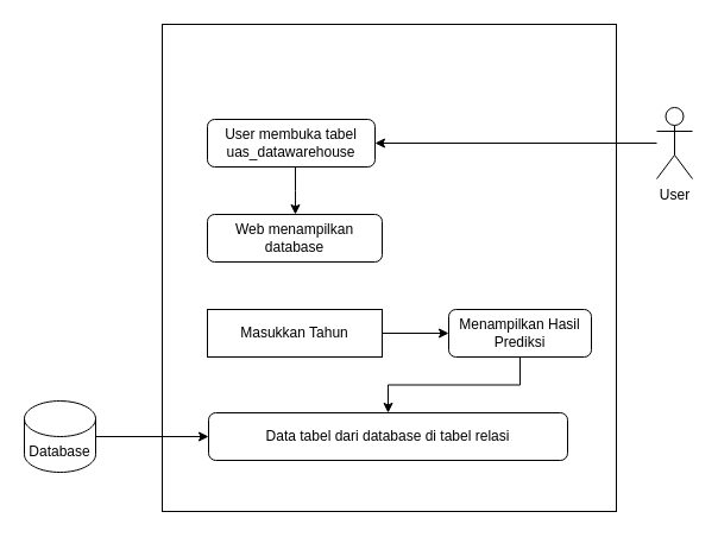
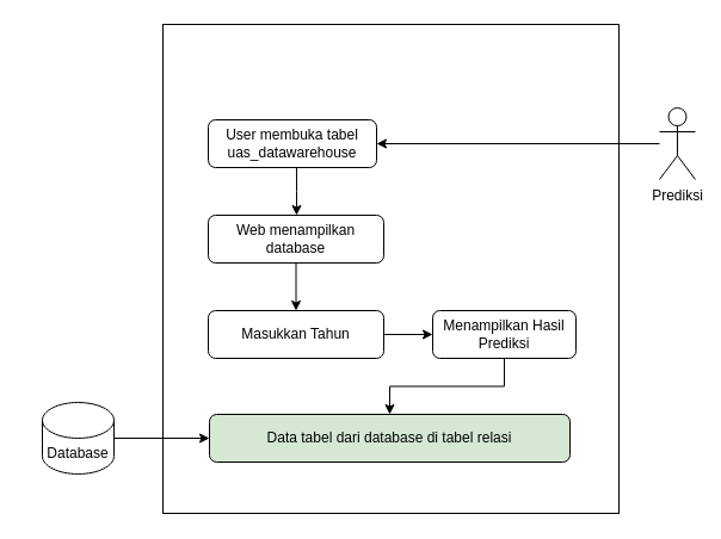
  <mxCell id="0" />
  <mxCell id="1" parent="0" />
  <mxCell id="2" value="" style="rounded=0;whiteSpace=wrap;html=1;" vertex="1" parent="1"><mxGeometry x="136" y="20" width="382" height="410" as="geometry" /></mxCell>
  <mxCell id="3" style="edgeStyle=orthogonalEdgeStyle;rounded=0;orthogonalLoop=1;jettySize=auto;html=1;entryX=1;entryY=0.5;entryDx=0;entryDy=0;" edge="1" parent="1" source="4" target="6"><mxGeometry relative="1" as="geometry" /></mxCell>
- <mxCell id="4" value="&lt;div&gt;User&lt;/div&gt;&lt;div&gt;&lt;br&gt;&lt;/div&gt;" style="shape=umlActor;verticalLabelPosition=bottom;verticalAlign=top;html=1;outlineConnect=0;" vertex="1" parent="1"><mxGeometry x="552" y="90" width="30" height="60" as="geometry" /></mxCell>
+ <mxCell id="4" value="&lt;div&gt;Prediksi&lt;/div&gt;&lt;div&gt;&lt;br&gt;&lt;/div&gt;" style="shape=umlActor;verticalLabelPosition=bottom;verticalAlign=top;html=1;outlineConnect=0;" vertex="1" parent="1"><mxGeometry x="552" y="90" width="30" height="60" as="geometry" /></mxCell>
  <mxCell id="5" style="edgeStyle=orthogonalEdgeStyle;rounded=0;orthogonalLoop=1;jettySize=auto;html=1;" edge="1" parent="1"><mxGeometry relative="1" as="geometry"><Array as="points"><mxPoint x="248" y="160" /><mxPoint x="248" y="160" /></Array><mxPoint x="247.966" y="140" as="sourcePoint" /><mxPoint x="247.966" y="180" as="targetPoint" /></mxGeometry></mxCell>
  <mxCell id="6" value="&lt;div&gt;User membuka tabel uas_datawarehouse&lt;/div&gt;" style="rounded=1;whiteSpace=wrap;html=1;" vertex="1" parent="1"><mxGeometry x="174" y="100" width="141" height="40" as="geometry" /></mxCell>
+ <mxCell id="7" style="edgeStyle=orthogonalEdgeStyle;rounded=0;orthogonalLoop=1;jettySize=auto;html=1;entryX=0.5;entryY=0;entryDx=0;entryDy=0;" edge="1" parent="1" source="8" target="10"><mxGeometry relative="1" as="geometry" /></mxCell>
  <mxCell id="8" value="Web menampilkan database" style="rounded=1;whiteSpace=wrap;html=1;" vertex="1" parent="1"><mxGeometry x="174" y="180" width="147" height="40" as="geometry" /></mxCell>
  <mxCell id="9" style="edgeStyle=orthogonalEdgeStyle;rounded=0;orthogonalLoop=1;jettySize=auto;html=1;entryX=0;entryY=0.5;entryDx=0;entryDy=0;" edge="1" parent="1" source="10" target="12"><mxGeometry relative="1" as="geometry" /></mxCell>
- <mxCell id="10" value="Masukkan Tahun" style="whiteSpace=wrap;html=1;rounded=0;" vertex="1" parent="1"><mxGeometry x="174" y="260" width="147" height="40" as="geometry" /></mxCell>
+ <mxCell id="10" value="Masukkan Tahun" style="rounded=1;whiteSpace=wrap;html=1;" vertex="1" parent="1"><mxGeometry x="174" y="260" width="147" height="40" as="geometry" /></mxCell>
  <mxCell id="11" style="edgeStyle=orthogonalEdgeStyle;rounded=0;orthogonalLoop=1;jettySize=auto;html=1;" edge="1" parent="1" source="12" target="15"><mxGeometry relative="1" as="geometry" /></mxCell>
- <mxCell id="12" value="Menampilkan Hasil Prediksi" style="rounded=1;whiteSpace=wrap;html=1;" vertex="1" parent="1"><mxGeometry x="377" y="260" width="120" height="40" as="geometry" /></mxCell>
+ <mxCell id="12" value="Menampilkan Hasil Prediksi" style="rounded=1;whiteSpace=wrap;html=1;" vertex="1" parent="1"><mxGeometry x="362" y="260" width="120" height="40" as="geometry" /></mxCell>
  <mxCell id="13" style="edgeStyle=orthogonalEdgeStyle;rounded=0;orthogonalLoop=1;jettySize=auto;html=1;" edge="1" parent="1" source="14" target="15"><mxGeometry relative="1" as="geometry" /></mxCell>
- <mxCell id="14" value="Database" style="shape=cylinder3;whiteSpace=wrap;html=1;boundedLbl=1;backgroundOutline=1;size=15;" vertex="1" parent="1"><mxGeometry x="20" y="337" width="60" height="60" as="geometry" /></mxCell>
- <mxCell id="15" value="Data tabel dari database di tabel relasi" style="rounded=1;whiteSpace=wrap;html=1;" vertex="1" parent="1"><mxGeometry x="175" y="347" width="302" height="40" as="geometry" /></mxCell>
+ <mxCell id="14" value="Database" style="shape=cylinder3;whiteSpace=wrap;html=1;boundedLbl=1;backgroundOutline=1;size=15;" vertex="1" parent="1"><mxGeometry x="35" y="337" width="60" height="60" as="geometry" /></mxCell>
+ <mxCell id="15" value="Data tabel dari database di tabel relasi" style="rounded=1;whiteSpace=wrap;html=1;fillColor=#d5e8d4;" vertex="1" parent="1"><mxGeometry x="175" y="347" width="302" height="40" as="geometry" /></mxCell>
